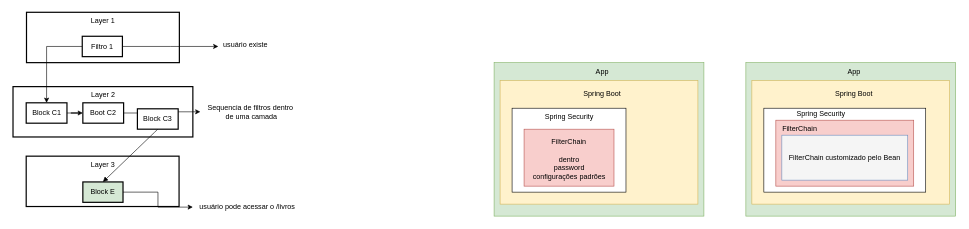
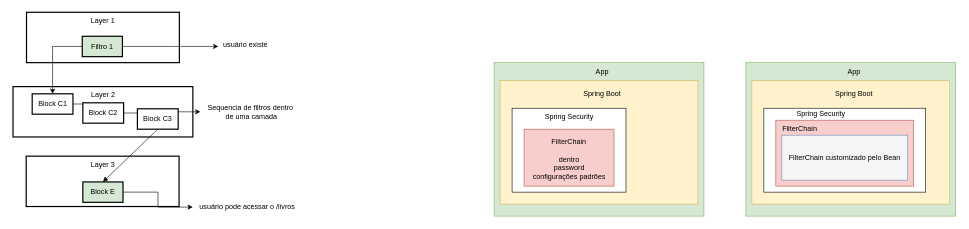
  <mxCell id="0" />
  <mxCell id="1" parent="0" />
  <mxCell id="2" value="Layer 3" style="whiteSpace=wrap;strokeWidth=2;verticalAlign=top;" parent="1" vertex="1"><mxGeometry x="42.5" y="260" width="255" height="84" as="geometry" /></mxCell>
  <mxCell id="3" style="edgeStyle=orthogonalEdgeStyle;rounded=0;orthogonalLoop=1;jettySize=auto;html=1;" edge="1" parent="1" source="4" target="15"><mxGeometry relative="1" as="geometry" /></mxCell>
  <mxCell id="4" value="Block E" style="whiteSpace=wrap;strokeWidth=2;fillColor=#d5e8d4;" parent="1" vertex="1"><mxGeometry x="137" y="303" width="67" height="34" as="geometry" /></mxCell>
  <mxCell id="5" value="Layer 2" style="whiteSpace=wrap;strokeWidth=2;verticalAlign=top;" parent="1" vertex="1"><mxGeometry x="20.5" y="144" width="300" height="84" as="geometry" /></mxCell>
  <mxCell id="6" style="edgeStyle=orthogonalEdgeStyle;rounded=0;orthogonalLoop=1;jettySize=auto;html=1;" edge="1" parent="1" source="17" target="14"><mxGeometry relative="1" as="geometry" /></mxCell>
- <mxCell id="7" value="Block C1" style="whiteSpace=wrap;strokeWidth=2;" parent="1" vertex="1"><mxGeometry x="42.5" y="171" width="68" height="34" as="geometry" /></mxCell>
+ <mxCell id="7" value="Block C1" style="whiteSpace=wrap;strokeWidth=2;" parent="1" vertex="1"><mxGeometry x="52.5" y="156" width="68" height="34" as="geometry" /></mxCell>
  <mxCell id="8" value="Layer 1" style="whiteSpace=wrap;strokeWidth=2;verticalAlign=top;" parent="1" vertex="1"><mxGeometry y="20" width="255" height="84" as="geometry" x="43" /></mxCell>
  <mxCell id="9" style="edgeStyle=orthogonalEdgeStyle;rounded=0;orthogonalLoop=1;jettySize=auto;html=1;" edge="1" parent="1" source="11"><mxGeometry relative="1" as="geometry"><mxPoint x="363" y="77" as="targetPoint" /></mxGeometry></mxCell>
  <mxCell id="10" style="edgeStyle=orthogonalEdgeStyle;rounded=0;orthogonalLoop=1;jettySize=auto;html=1;" edge="1" parent="1" source="11" target="7"><mxGeometry relative="1" as="geometry" /></mxCell>
- <mxCell id="11" value="Filtro 1" style="whiteSpace=wrap;strokeWidth=2;" parent="1" vertex="1"><mxGeometry x="136" y="60" width="67" height="34" as="geometry" /></mxCell>
+ <mxCell id="11" value="Filtro 1" style="whiteSpace=wrap;strokeWidth=2;fillColor=#d5e8d4;" parent="1" vertex="1"><mxGeometry x="136" y="60" width="67" height="34" as="geometry" /></mxCell>
  <mxCell id="12" value="" style="curved=1;startArrow=none;endArrow=block;exitX=0.5;exitY=1;entryX=0.5;entryY=0;exitDx=0;exitDy=0;" parent="1" source="18" target="4" edge="1"><mxGeometry relative="1" as="geometry"><Array as="points" /></mxGeometry></mxCell>
  <mxCell id="13" value="usuário existe" style="text;html=1;align=center;verticalAlign=middle;resizable=0;points=[];autosize=1;strokeColor=none;fillColor=none;" vertex="1" parent="1"><mxGeometry x="358" y="60" width="100" height="30" as="geometry" /></mxCell>
  <mxCell id="14" value="Sequencia de filtros dentro&amp;nbsp;&lt;div&gt;de uma camada&lt;/div&gt;" style="text;html=1;align=center;verticalAlign=middle;resizable=0;points=[];autosize=1;strokeColor=none;fillColor=none;" vertex="1" parent="1"><mxGeometry x="333" y="166" width="170" height="40" as="geometry" /></mxCell>
  <mxCell id="15" value="usuário pode acessar o /livros" style="text;html=1;align=center;verticalAlign=middle;resizable=0;points=[];autosize=1;strokeColor=none;fillColor=none;" vertex="1" parent="1"><mxGeometry x="320.5" y="330" width="180" height="30" as="geometry" /></mxCell>
  <mxCell id="16" value="" style="edgeStyle=orthogonalEdgeStyle;rounded=0;orthogonalLoop=1;jettySize=auto;html=1;" edge="1" parent="1" source="7" target="17"><mxGeometry relative="1" as="geometry"><mxPoint x="110" y="188" as="sourcePoint" /><mxPoint x="318" y="186" as="targetPoint" /></mxGeometry></mxCell>
- <mxCell id="17" value="Boot C2" style="whiteSpace=wrap;strokeWidth=2;" vertex="1" parent="1"><mxGeometry x="137" y="171" width="68" height="34" as="geometry" /></mxCell>
+ <mxCell id="17" value="Block C2" style="whiteSpace=wrap;strokeWidth=2;" vertex="1" parent="1"><mxGeometry x="137" y="171" width="68" height="34" as="geometry" /></mxCell>
  <mxCell id="18" value="Block C3" style="whiteSpace=wrap;strokeWidth=2;" vertex="1" parent="1"><mxGeometry x="228" y="181" width="68" height="34" as="geometry" /></mxCell>
  <mxCell id="19" value="" style="rounded=0;whiteSpace=wrap;html=1;fillColor=#d5e8d4;strokeColor=#82b366;" vertex="1" parent="1"><mxGeometry x="823" y="104" width="350" height="256" as="geometry" /></mxCell>
  <mxCell id="20" value="App" style="text;html=1;align=center;verticalAlign=middle;resizable=0;points=[];autosize=1;strokeColor=none;fillColor=none;" vertex="1" parent="1"><mxGeometry x="983" y="104" width="40" height="30" as="geometry" /></mxCell>
  <mxCell id="21" value="" style="rounded=0;whiteSpace=wrap;html=1;fillColor=#fff2cc;strokeColor=#d6b656;" vertex="1" parent="1"><mxGeometry x="833" y="134" width="330" height="206" as="geometry" /></mxCell>
  <mxCell id="22" value="Spring Boot" style="text;html=1;align=center;verticalAlign=middle;resizable=0;points=[];autosize=1;strokeColor=none;fillColor=none;" vertex="1" parent="1"><mxGeometry x="958" y="141" width="90" height="30" as="geometry" /></mxCell>
  <mxCell id="23" value="" style="rounded=0;whiteSpace=wrap;html=1;" vertex="1" parent="1"><mxGeometry x="853" y="180" width="190" height="140" as="geometry" /></mxCell>
  <mxCell id="24" value="Spring Security" style="text;html=1;align=center;verticalAlign=middle;resizable=0;points=[];autosize=1;strokeColor=none;fillColor=none;" vertex="1" parent="1"><mxGeometry x="898" y="180" width="100" height="30" as="geometry" /></mxCell>
  <mxCell id="25" value="" style="whiteSpace=wrap;html=1;fillColor=#f8cecc;strokeColor=#b85450;" vertex="1" parent="1"><mxGeometry x="873" y="215" width="150" height="95" as="geometry" /></mxCell>
  <mxCell id="26" value="dentro&lt;div&gt;password&lt;/div&gt;&lt;div&gt;configurações padrões&lt;/div&gt;" style="text;html=1;align=center;verticalAlign=middle;resizable=0;points=[];autosize=1;strokeColor=none;fillColor=none;" vertex="1" parent="1"><mxGeometry x="878" y="250" width="140" height="60" as="geometry" /></mxCell>
  <mxCell id="27" value="FilterChain" style="text;html=1;align=center;verticalAlign=middle;whiteSpace=wrap;rounded=0;" vertex="1" parent="1"><mxGeometry x="918" y="222" width="60" height="30" as="geometry" /></mxCell>
  <mxCell id="28" value="" style="rounded=0;whiteSpace=wrap;html=1;fillColor=#d5e8d4;strokeColor=#82b366;" vertex="1" parent="1"><mxGeometry x="1243" y="104" width="350" height="256" as="geometry" /></mxCell>
  <mxCell id="29" value="App" style="text;html=1;align=center;verticalAlign=middle;resizable=0;points=[];autosize=1;strokeColor=none;fillColor=none;" vertex="1" parent="1"><mxGeometry x="1403" y="104" width="40" height="30" as="geometry" /></mxCell>
  <mxCell id="30" value="" style="rounded=0;whiteSpace=wrap;html=1;fillColor=#fff2cc;strokeColor=#d6b656;" vertex="1" parent="1"><mxGeometry x="1253" y="134" width="330" height="206" as="geometry" /></mxCell>
  <mxCell id="31" value="Spring Boot" style="text;html=1;align=center;verticalAlign=middle;resizable=0;points=[];autosize=1;strokeColor=none;fillColor=none;" vertex="1" parent="1"><mxGeometry x="1378" y="141" width="90" height="30" as="geometry" /></mxCell>
  <mxCell id="32" value="" style="rounded=0;whiteSpace=wrap;html=1;" vertex="1" parent="1"><mxGeometry x="1273" y="180" width="270" height="140" as="geometry" /></mxCell>
  <mxCell id="33" value="Spring Security" style="text;html=1;align=center;verticalAlign=middle;resizable=0;points=[];autosize=1;strokeColor=none;fillColor=none;" vertex="1" parent="1"><mxGeometry x="1318" y="175" width="100" height="30" as="geometry" /></mxCell>
  <mxCell id="34" value="" style="whiteSpace=wrap;html=1;fillColor=#f8cecc;strokeColor=#b85450;" vertex="1" parent="1"><mxGeometry x="1293" y="200" width="230" height="110" as="geometry" /></mxCell>
  <mxCell id="35" value="FilterChain" style="text;html=1;align=center;verticalAlign=middle;whiteSpace=wrap;rounded=0;" vertex="1" parent="1"><mxGeometry x="1303" y="200" width="60" height="30" as="geometry" /></mxCell>
  <mxCell id="36" value="FilterChain customizado pelo Bean" style="rounded=0;whiteSpace=wrap;html=1;fillColor=#f5f5f5;strokeColor=#6c8ebf;" vertex="1" parent="1"><mxGeometry x="1303" y="225" width="210" height="75" as="geometry" /></mxCell>
